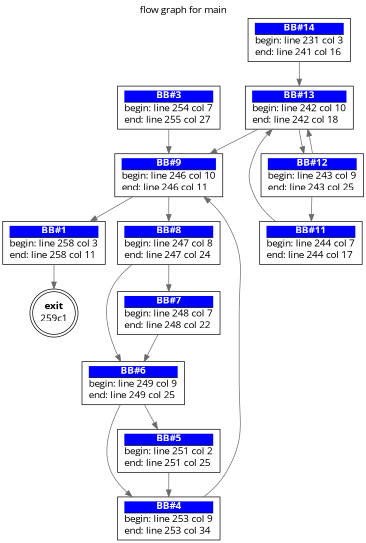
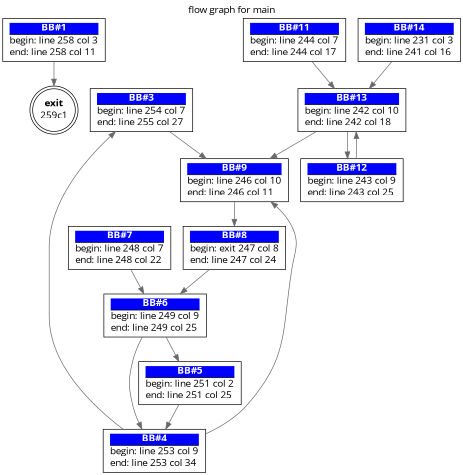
  digraph {
    fontname="Open Sans"
    label="flow graph for main"
    labelloc=t
    node [fontname="Open Sans" shape=box]
    edge [color=dimgray fontcolor=dimgray fontname="Open Sans"]
    n1 [label=<<TABLE border="0" cellborder="0" cellpadding="0"><TR><TD border="0" bgcolor="#ffffff" sides="b"><FONT color="#000000"><B>exit</B></FONT></TD></TR><TR><TD>259c1</TD></TR></TABLE>> margin=0 shape=doublecircle]
    n2 [label=<<TABLE border="0" cellborder="0" cellpadding="0"><TR><TD border="1" bgcolor="#0000ff" sides="b"><FONT color="#ffffff"><B>BB#1</B></FONT></TD></TR><TR><TD align="left">begin: line 258 col 3</TD></TR><TR><TD align="left">end: line 258 col 11</TD></TR></TABLE>>]
    n3 [label=<<TABLE border="0" cellborder="0" cellpadding="0"><TR><TD border="1" bgcolor="#0000ff" sides="b"><FONT color="#ffffff"><B>BB#3</B></FONT></TD></TR><TR><TD align="left">begin: line 254 col 7</TD></TR><TR><TD align="left">end: line 255 col 27</TD></TR></TABLE>>]
    n4 [label=<<TABLE border="0" cellborder="0" cellpadding="0"><TR><TD border="1" bgcolor="#0000ff" sides="b"><FONT color="#ffffff"><B>BB#9</B></FONT></TD></TR><TR><TD align="left">begin: line 246 col 10</TD></TR><TR><TD align="left">end: line 246 col 11</TD></TR></TABLE>>]
-   n5 [label=<<TABLE border="0" cellborder="0" cellpadding="0"><TR><TD border="1" bgcolor="#0000ff" sides="b"><FONT color="#ffffff"><B>BB#8</B></FONT></TD></TR><TR><TD align="left">begin: line 247 col 8</TD></TR><TR><TD align="left">end: line 247 col 24</TD></TR></TABLE>>]
+   n5 [label=<<TABLE border="0" cellborder="0" cellpadding="0"><TR><TD border="1" bgcolor="#0000ff" sides="b"><FONT color="#ffffff"><B>BB#8</B></FONT></TD></TR><TR><TD align="left">begin: exit 247 col 8</TD></TR><TR><TD align="left">end: line 247 col 24</TD></TR></TABLE>>]
    n6 [label=<<TABLE border="0" cellborder="0" cellpadding="0"><TR><TD border="1" bgcolor="#0000ff" sides="b"><FONT color="#ffffff"><B>BB#6</B></FONT></TD></TR><TR><TD align="left">begin: line 249 col 9</TD></TR><TR><TD align="left">end: line 249 col 25</TD></TR></TABLE>>]
    n7 [label=<<TABLE border="0" cellborder="0" cellpadding="0"><TR><TD border="1" bgcolor="#0000ff" sides="b"><FONT color="#ffffff"><B>BB#7</B></FONT></TD></TR><TR><TD align="left">begin: line 248 col 7</TD></TR><TR><TD align="left">end: line 248 col 22</TD></TR></TABLE>>]
    n8 [label=<<TABLE border="0" cellborder="0" cellpadding="0"><TR><TD border="1" bgcolor="#0000ff" sides="b"><FONT color="#ffffff"><B>BB#4</B></FONT></TD></TR><TR><TD align="left">begin: line 253 col 9</TD></TR><TR><TD align="left">end: line 253 col 34</TD></TR></TABLE>>]
    n9 [label=<<TABLE border="0" cellborder="0" cellpadding="0"><TR><TD border="1" bgcolor="#0000ff" sides="b"><FONT color="#ffffff"><B>BB#5</B></FONT></TD></TR><TR><TD align="left">begin: line 251 col 2</TD></TR><TR><TD align="left">end: line 251 col 25</TD></TR></TABLE>>]
    n10 [label=<<TABLE border="0" cellborder="0" cellpadding="0"><TR><TD border="1" bgcolor="#0000ff" sides="b"><FONT color="#ffffff"><B>BB#11</B></FONT></TD></TR><TR><TD align="left">begin: line 244 col 7</TD></TR><TR><TD align="left">end: line 244 col 17</TD></TR></TABLE>>]
    n11 [label=<<TABLE border="0" cellborder="0" cellpadding="0"><TR><TD border="1" bgcolor="#0000ff" sides="b"><FONT color="#ffffff"><B>BB#13</B></FONT></TD></TR><TR><TD align="left">begin: line 242 col 10</TD></TR><TR><TD align="left">end: line 242 col 18</TD></TR></TABLE>>]
    n12 [label=<<TABLE border="0" cellborder="0" cellpadding="0"><TR><TD border="1" bgcolor="#0000ff" sides="b"><FONT color="#ffffff"><B>BB#12</B></FONT></TD></TR><TR><TD align="left">begin: line 243 col 9</TD></TR><TR><TD align="left">end: line 243 col 25</TD></TR></TABLE>>]
    n13 [label=<<TABLE border="0" cellborder="0" cellpadding="0"><TR><TD border="1" bgcolor="#0000ff" sides="b"><FONT color="#ffffff"><B>BB#14</B></FONT></TD></TR><TR><TD align="left">begin: line 231 col 3</TD></TR><TR><TD align="left">end: line 241 col 16</TD></TR></TABLE>>]
    n2 -> n1
    n3 -> n4
-   n4 -> n2
    n4 -> n5
    n5 -> n6
-   n5 -> n7
    n6 -> n8
    n6 -> n9
    n7 -> n6
+   n8 -> n3
    n8 -> n4
    n9 -> n8
    n10 -> n11
    n11 -> n4
    n11 -> n12
-   n12 -> n10
    n12 -> n11
    n13 -> n11
  }
